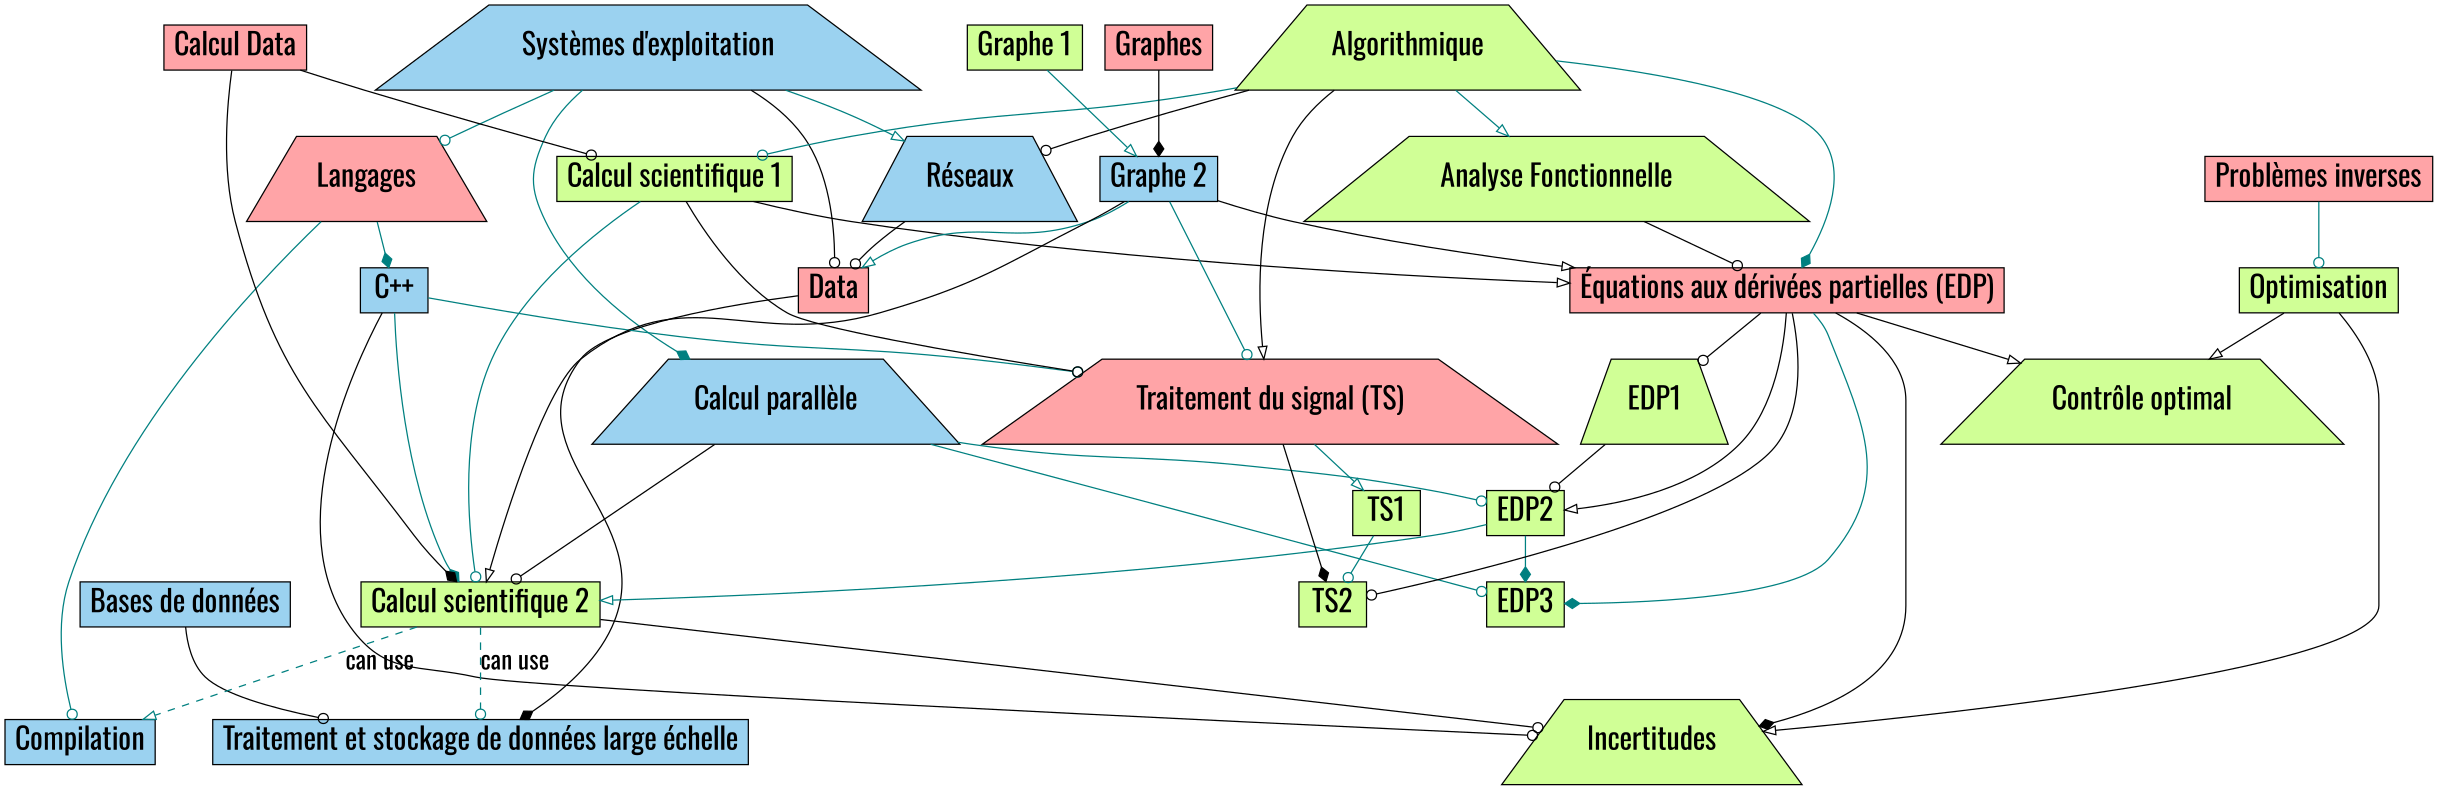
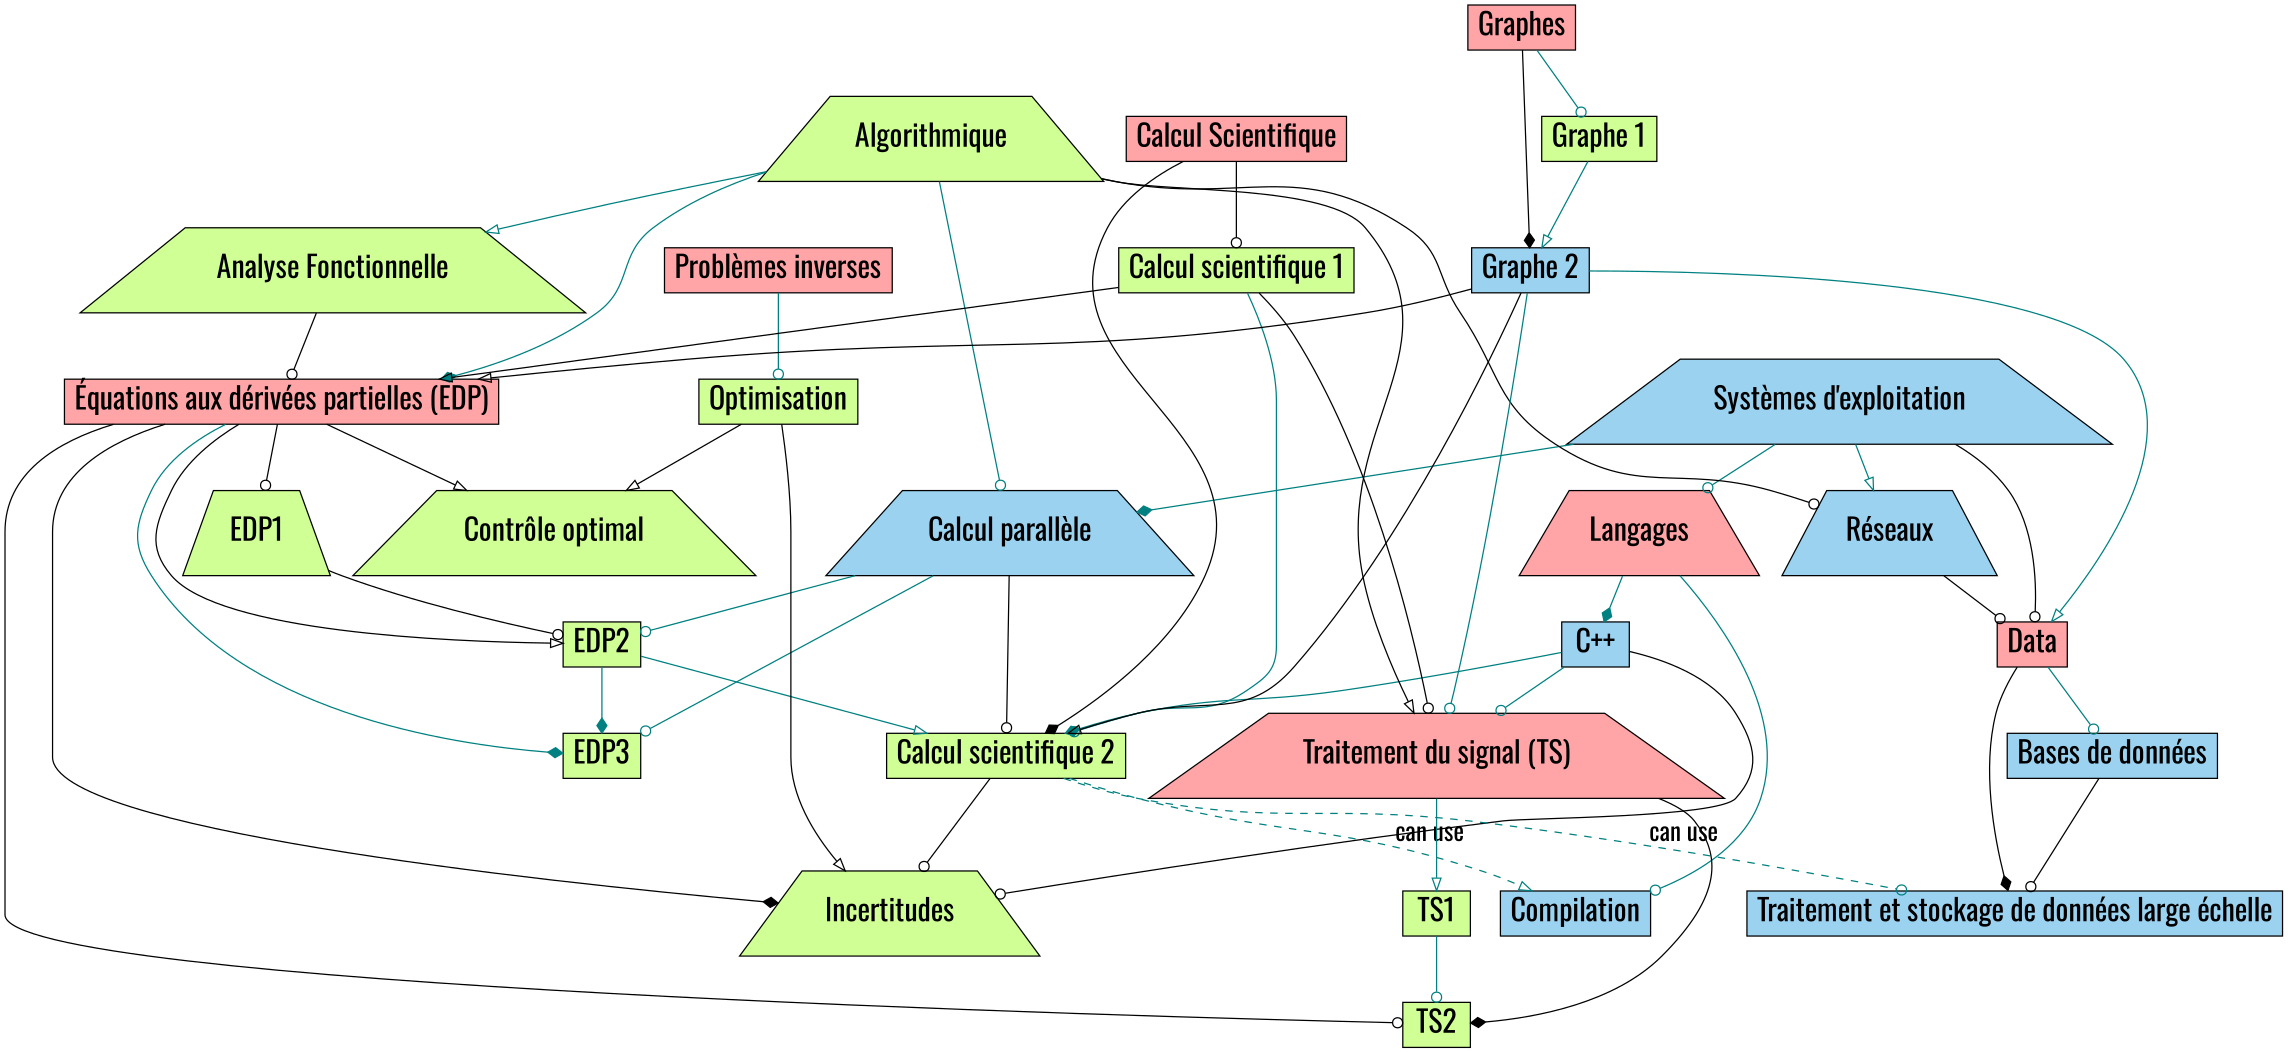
  digraph {
    fontname=Oswald
    node [fillcolor="0.241 0.412 1.000" fontname=Oswald fontsize=24 shape=box style=filled]
    edge [arrowhead=odot color=teal fontname=Oswald]
    n1 [fillcolor="0.559 0.354 0.941" label="Systèmes d'exploitation" shape=trapezium]
    n2 [fillcolor="0.995 0.357 1.000 " label=Langages shape=trapezium]
    n3 [fillcolor="0.995 0.357 1.000 " label=Data]
    n4 [fillcolor="0.559 0.354 0.941" label="Réseaux" shape=trapezium]
    n5 [fillcolor="0.559 0.354 0.941" label="Calcul parallèle" shape=trapezium]
    n6 [fillcolor="0.559 0.354 0.941" label="C++"]
    n7 [fillcolor="0.559 0.354 0.941" label=Compilation]
    n8 [fillcolor="0.559 0.354 0.941" label="Bases de données"]
    n9 [fillcolor="0.559 0.354 0.941" label="Traitement et stockage de données large échelle"]
    n10 [label="Calcul scientifique 2"]
    n11 [label=EDP2]
    n12 [label=EDP3]
    n13 [fillcolor="0.995 0.357 1.000 " label="Traitement du signal (TS)" shape=trapezium]
    n14 [label=Incertitudes shape=trapezium]
    n15 [fillcolor="0.995 0.357 1.000 " label="Équations aux dérivées partielles (EDP)"]
    n16 [label=EDP1 shape=trapezium]
    n17 [label=TS2]
    n18 [label="Contrôle optimal" shape=trapezium]
    n19 [label=TS1]
    n20 [label=Algorithmique shape=trapezium]
    n21 [label="Analyse Fonctionnelle" shape=trapezium]
    n22 [fillcolor="0.995 0.357 1.000 " label="Problèmes inverses"]
    n23 [label=Optimisation]
-   n24 [fillcolor="0.995 0.357 1.000 " label="Calcul Data"]
+   n24 [fillcolor="0.995 0.357 1.000 " label="Calcul Scientifique"]
    n25 [label="Calcul scientifique 1"]
    n26 [fillcolor="0.995 0.357 1.000 " label=Graphes]
    n27 [label="Graphe 1"]
    n28 [fillcolor="0.559 0.354 0.941" label="Graphe 2"]
    n1 -> n2
    n1 -> n3 [color=black]
    n1 -> n4 [arrowhead=onormal]
    n1 -> n5 [arrowhead=diamond]
    n2 -> n6 [arrowhead=diamond]
    n2 -> n7
+   n3 -> n8
    n3 -> n9 [arrowhead=diamond color=black]
    n4 -> n3 [color=black]
    n5 -> n10 [color=black]
    n5 -> n11
    n5 -> n12
    n6 -> n10 [arrowhead=diamond]
    n6 -> n13
    n6 -> n14 [color=black]
    n8 -> n9 [color=black]
    n10 -> n7 [arrowhead=onormal fontsize=20 label="can use" style=dashed]
    n10 -> n9 [fontsize=20 label="can use" style=dashed]
    n10 -> n14 [color=black]
    n11 -> n10 [arrowhead=onormal]
    n11 -> n12 [arrowhead=diamond]
    n13 -> n17 [arrowhead=diamond color=black]
    n13 -> n19 [arrowhead=onormal]
    n15 -> n11 [arrowhead=onormal color=black]
    n15 -> n12 [arrowhead=diamond]
    n15 -> n14 [arrowhead=diamond color=black]
    n15 -> n16 [color=black]
    n15 -> n17 [color=black]
    n15 -> n18 [arrowhead=onormal color=black]
    n16 -> n11 [color=black]
    n19 -> n17
    n20 -> n4 [color=black]
-   n20 -> n25
+   n20 -> n5
    n20 -> n13 [arrowhead=onormal color=black]
    n20 -> n15 [arrowhead=diamond]
    n20 -> n21 [arrowhead=onormal]
    n21 -> n15 [color=black]
    n22 -> n23
    n23 -> n14 [arrowhead=onormal color=black]
    n23 -> n18 [arrowhead=onormal color=black]
    n24 -> n10 [arrowhead=diamond color=black]
    n24 -> n25 [color=black]
    n25 -> n10
    n25 -> n13 [color=black]
    n25 -> n15 [arrowhead=onormal color=black]
+   n26 -> n27
    n26 -> n28 [arrowhead=diamond color=black]
    n27 -> n28 [arrowhead=onormal]
    n28 -> n3 [arrowhead=onormal]
    n28 -> n10 [arrowhead=onormal color=black]
    n28 -> n13
    n28 -> n15 [arrowhead=onormal color=black]
  }
